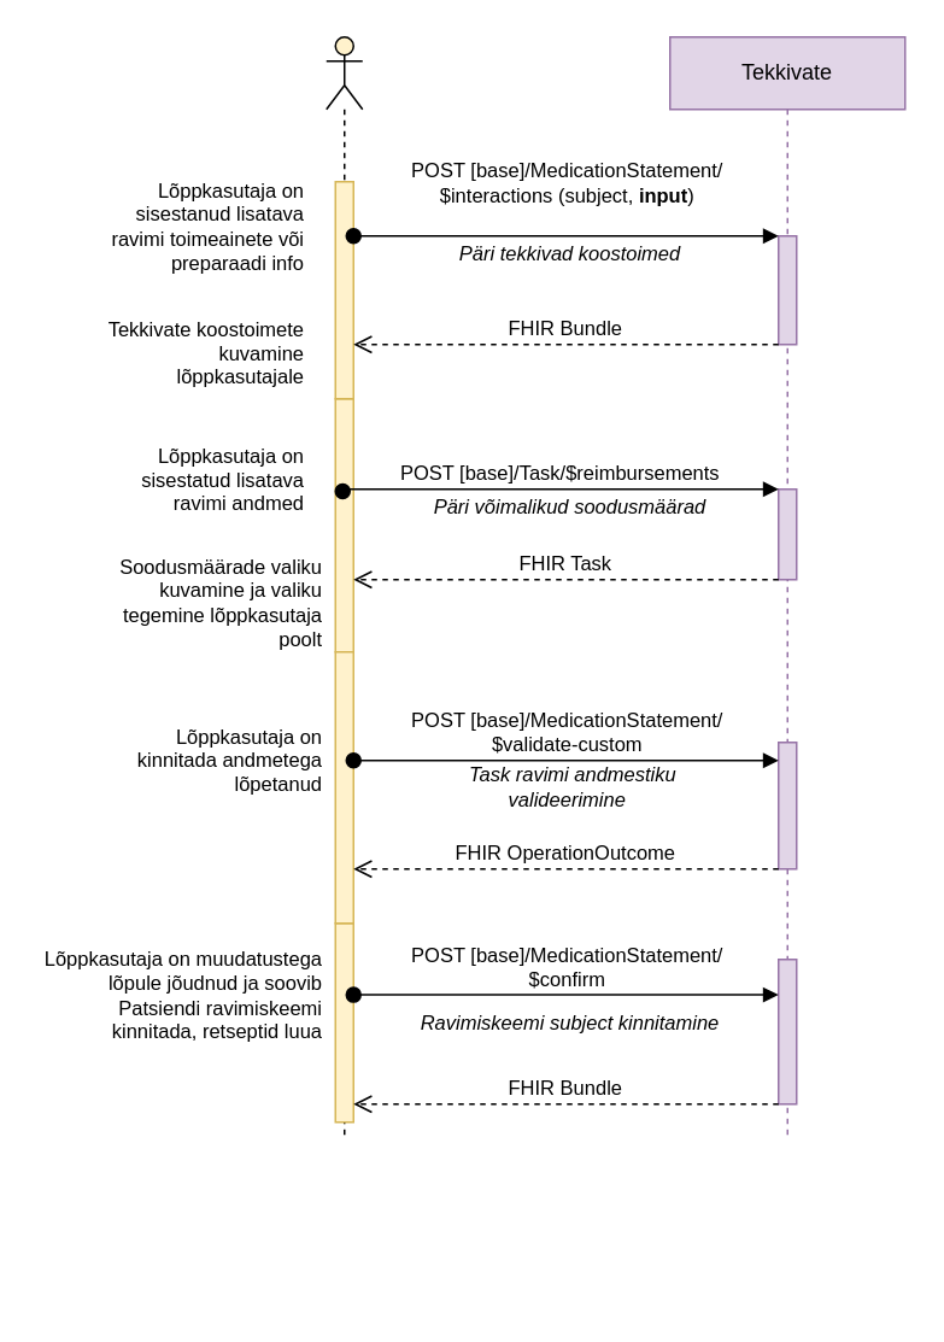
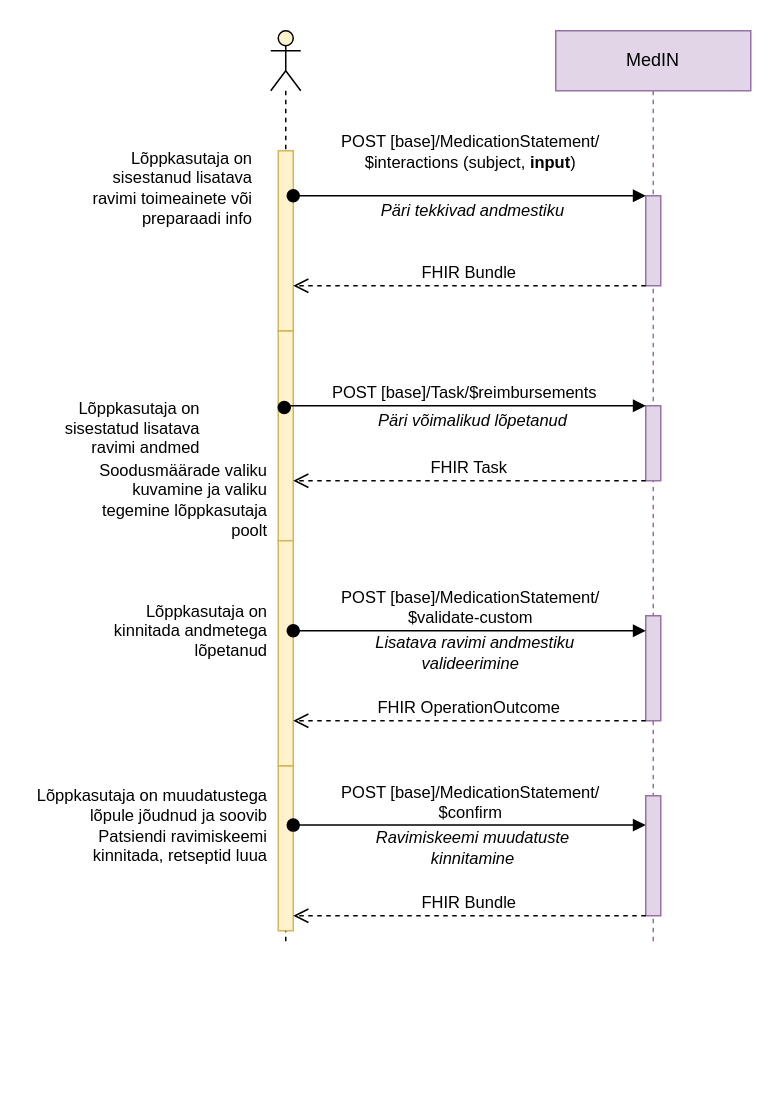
  <mxCell id="0" />
  <mxCell id="1" parent="0" />
  <mxCell id="2" value="" style="shape=umlLifeline;perimeter=lifelinePerimeter;whiteSpace=wrap;html=1;container=1;dropTarget=0;collapsible=0;recursiveResize=0;outlineConnect=0;portConstraint=eastwest;newEdgeStyle={&quot;edgeStyle&quot;:&quot;elbowEdgeStyle&quot;,&quot;elbow&quot;:&quot;vertical&quot;,&quot;curved&quot;:0,&quot;rounded&quot;:0};participant=umlActor;fillColor=#fff2cc;strokeColor=#000000;" vertex="1" parent="1"><mxGeometry x="180" y="20" width="20" height="610" as="geometry" /></mxCell>
  <mxCell id="3" value="" style="html=1;points=[];perimeter=orthogonalPerimeter;outlineConnect=0;targetShapes=umlLifeline;portConstraint=eastwest;newEdgeStyle={&quot;edgeStyle&quot;:&quot;elbowEdgeStyle&quot;,&quot;elbow&quot;:&quot;vertical&quot;,&quot;curved&quot;:0,&quot;rounded&quot;:0};fillColor=#fff2cc;strokeColor=#d6b656;" vertex="1" parent="2"><mxGeometry x="5" y="200" width="10" height="140" as="geometry" /></mxCell>
  <mxCell id="4" value="" style="html=1;points=[];perimeter=orthogonalPerimeter;outlineConnect=0;targetShapes=umlLifeline;portConstraint=eastwest;newEdgeStyle={&quot;edgeStyle&quot;:&quot;elbowEdgeStyle&quot;,&quot;elbow&quot;:&quot;vertical&quot;,&quot;curved&quot;:0,&quot;rounded&quot;:0};fillColor=#fff2cc;strokeColor=#d6b656;" vertex="1" parent="2"><mxGeometry x="5" y="490" width="10" height="110" as="geometry" /></mxCell>
- <mxCell id="5" value="Tekkivate" style="shape=umlLifeline;perimeter=lifelinePerimeter;whiteSpace=wrap;html=1;container=1;dropTarget=0;collapsible=0;recursiveResize=0;outlineConnect=0;portConstraint=eastwest;newEdgeStyle={&quot;edgeStyle&quot;:&quot;elbowEdgeStyle&quot;,&quot;elbow&quot;:&quot;vertical&quot;,&quot;curved&quot;:0,&quot;rounded&quot;:0};fillColor=#e1d5e7;strokeColor=#9673a6;" vertex="1" parent="1"><mxGeometry x="370" y="20" width="130" height="610" as="geometry" /></mxCell>
+ <mxCell id="5" value="MedIN" style="shape=umlLifeline;perimeter=lifelinePerimeter;whiteSpace=wrap;html=1;container=1;dropTarget=0;collapsible=0;recursiveResize=0;outlineConnect=0;portConstraint=eastwest;newEdgeStyle={&quot;edgeStyle&quot;:&quot;elbowEdgeStyle&quot;,&quot;elbow&quot;:&quot;vertical&quot;,&quot;curved&quot;:0,&quot;rounded&quot;:0};fillColor=#e1d5e7;strokeColor=#9673a6;" vertex="1" parent="1"><mxGeometry x="370" y="20" width="130" height="610" as="geometry" /></mxCell>
  <mxCell id="6" value="" style="html=1;points=[];perimeter=orthogonalPerimeter;outlineConnect=0;targetShapes=umlLifeline;portConstraint=eastwest;newEdgeStyle={&quot;edgeStyle&quot;:&quot;elbowEdgeStyle&quot;,&quot;elbow&quot;:&quot;vertical&quot;,&quot;curved&quot;:0,&quot;rounded&quot;:0};fillColor=#e1d5e7;strokeColor=#9673a6;" vertex="1" parent="5"><mxGeometry x="60" y="110" width="10" height="60" as="geometry" /></mxCell>
  <mxCell id="7" value="" style="html=1;points=[];perimeter=orthogonalPerimeter;outlineConnect=0;targetShapes=umlLifeline;portConstraint=eastwest;newEdgeStyle={&quot;edgeStyle&quot;:&quot;elbowEdgeStyle&quot;,&quot;elbow&quot;:&quot;vertical&quot;,&quot;curved&quot;:0,&quot;rounded&quot;:0};fillColor=#e1d5e7;strokeColor=#9673a6;" vertex="1" parent="5"><mxGeometry x="60" y="390" width="10" height="70" as="geometry" /></mxCell>
  <mxCell id="8" value="" style="html=1;points=[];perimeter=orthogonalPerimeter;outlineConnect=0;targetShapes=umlLifeline;portConstraint=eastwest;newEdgeStyle={&quot;edgeStyle&quot;:&quot;elbowEdgeStyle&quot;,&quot;elbow&quot;:&quot;vertical&quot;,&quot;curved&quot;:0,&quot;rounded&quot;:0};fillColor=#e1d5e7;strokeColor=#9673a6;" vertex="1" parent="5"><mxGeometry x="60" y="250" width="10" height="50" as="geometry" /></mxCell>
  <mxCell id="9" value="" style="html=1;points=[];perimeter=orthogonalPerimeter;outlineConnect=0;targetShapes=umlLifeline;portConstraint=eastwest;newEdgeStyle={&quot;edgeStyle&quot;:&quot;elbowEdgeStyle&quot;,&quot;elbow&quot;:&quot;vertical&quot;,&quot;curved&quot;:0,&quot;rounded&quot;:0};fillColor=#e1d5e7;strokeColor=#9673a6;" vertex="1" parent="5"><mxGeometry x="60" y="510" width="10" height="80" as="geometry" /></mxCell>
  <mxCell id="10" value="" style="html=1;points=[];perimeter=orthogonalPerimeter;outlineConnect=0;targetShapes=umlLifeline;portConstraint=eastwest;newEdgeStyle={&quot;edgeStyle&quot;:&quot;elbowEdgeStyle&quot;,&quot;elbow&quot;:&quot;vertical&quot;,&quot;curved&quot;:0,&quot;rounded&quot;:0};fillColor=#fff2cc;strokeColor=#d6b656;" vertex="1" parent="1"><mxGeometry x="185" y="100" width="10" height="120" as="geometry" /></mxCell>
  <mxCell id="11" value="Lõppkasutaja on sisestanud lisatava ravimi toimeainete või preparaadi info" style="text;html=1;strokeColor=none;fillColor=none;align=right;verticalAlign=middle;whiteSpace=wrap;rounded=0;fontSize=11;" vertex="1" parent="1"><mxGeometry x="50" y="90" width="120" height="70" as="geometry" /></mxCell>
  <mxCell id="12" value="&lt;div&gt;POST [base]/MedicationStatement/&lt;div&gt;$interactions (subject, &lt;b&gt;input&lt;/b&gt;)&lt;/div&gt;&lt;/div&gt;&lt;div&gt;&lt;br&gt;&lt;/div&gt;" style="html=1;verticalAlign=bottom;startArrow=oval;startFill=1;endArrow=block;startSize=8;edgeStyle=elbowEdgeStyle;elbow=vertical;curved=0;rounded=0;" edge="1" parent="1" source="10" target="6"><mxGeometry width="60" relative="1" as="geometry"><mxPoint x="195" y="314.58" as="sourcePoint" /><mxPoint x="255" y="314.58" as="targetPoint" /><Array as="points"><mxPoint x="370" y="130" /><mxPoint x="380" y="110" /><mxPoint x="210" y="315" /></Array></mxGeometry></mxCell>
  <mxCell id="13" value="FHIR Bundle" style="html=1;verticalAlign=bottom;endArrow=open;dashed=1;endSize=8;edgeStyle=elbowEdgeStyle;elbow=vertical;curved=0;rounded=0;" edge="1" parent="1" source="6" target="10"><mxGeometry relative="1" as="geometry"><mxPoint x="370" y="390" as="sourcePoint" /><mxPoint x="290" y="390" as="targetPoint" /><Array as="points"><mxPoint x="370" y="190" /><mxPoint x="400" y="170" /><mxPoint x="280" y="400" /></Array></mxGeometry></mxCell>
- <mxCell id="14" value="Tekkivate koostoimete kuvamine lõppkasutajale" style="text;html=1;strokeColor=none;fillColor=none;align=right;verticalAlign=middle;whiteSpace=wrap;rounded=0;fontSize=11;" vertex="1" parent="1"><mxGeometry x="50" y="180" width="120" height="30" as="geometry" /></mxCell>
  <mxCell id="15" value="" style="html=1;points=[];perimeter=orthogonalPerimeter;outlineConnect=0;targetShapes=umlLifeline;portConstraint=eastwest;newEdgeStyle={&quot;edgeStyle&quot;:&quot;elbowEdgeStyle&quot;,&quot;elbow&quot;:&quot;vertical&quot;,&quot;curved&quot;:0,&quot;rounded&quot;:0};fillColor=#fff2cc;strokeColor=#d6b656;" vertex="1" parent="1"><mxGeometry x="185" y="360" width="10" height="150" as="geometry" /></mxCell>
  <mxCell id="16" value="Lõppkasutaja on kinnitada andmetega lõpetanud" style="text;html=1;strokeColor=none;fillColor=none;align=right;verticalAlign=middle;whiteSpace=wrap;rounded=0;fontSize=11;" vertex="1" parent="1"><mxGeometry x="60" y="400" width="120" height="40" as="geometry" /></mxCell>
  <mxCell id="17" value="POST [base]/MedicationStatement/&lt;div&gt;$validate-custom&lt;br&gt;&lt;/div&gt;" style="html=1;verticalAlign=bottom;startArrow=oval;startFill=1;endArrow=block;startSize=8;edgeStyle=elbowEdgeStyle;elbow=vertical;curved=0;rounded=0;" edge="1" parent="1" source="15" target="7"><mxGeometry width="60" relative="1" as="geometry"><mxPoint x="230" y="514.58" as="sourcePoint" /><mxPoint x="290" y="514.58" as="targetPoint" /><Array as="points"><mxPoint x="340" y="420" /><mxPoint x="380" y="450" /><mxPoint x="245" y="515" /></Array></mxGeometry></mxCell>
  <mxCell id="18" value="FHIR OperationOutcome" style="html=1;verticalAlign=bottom;endArrow=open;dashed=1;endSize=8;edgeStyle=elbowEdgeStyle;elbow=vertical;curved=0;rounded=0;" edge="1" parent="1" source="7" target="15"><mxGeometry relative="1" as="geometry"><mxPoint x="405" y="590" as="sourcePoint" /><mxPoint x="325" y="590" as="targetPoint" /><Array as="points"><mxPoint x="380" y="480" /><mxPoint x="350" y="540" /><mxPoint x="315" y="600" /></Array></mxGeometry></mxCell>
- <mxCell id="19" value="Lõppkasutaja on sisestatud lisatava ravimi andmed" style="text;html=1;strokeColor=none;fillColor=none;align=right;verticalAlign=middle;whiteSpace=wrap;rounded=0;fontSize=11;" vertex="1" parent="1"><mxGeometry x="50" y="250" width="120" height="30" as="geometry" /></mxCell>
+ <mxCell id="19" value="Lõppkasutaja on sisestatud lisatava ravimi andmed" style="text;html=1;strokeColor=none;fillColor=none;align=right;verticalAlign=middle;whiteSpace=wrap;rounded=0;fontSize=11;" vertex="1" parent="1"><mxGeometry x="15" y="270" width="120" height="30" as="geometry" /></mxCell>
  <mxCell id="20" value="&lt;div&gt;POST [base]/Task/$reimbursements&lt;br&gt;&lt;/div&gt;" style="html=1;verticalAlign=bottom;startArrow=oval;startFill=1;endArrow=block;startSize=8;edgeStyle=elbowEdgeStyle;elbow=vertical;curved=0;rounded=0;exitX=0.4;exitY=0.365;exitDx=0;exitDy=0;exitPerimeter=0;" edge="1" parent="1" source="3" target="8"><mxGeometry width="60" relative="1" as="geometry"><mxPoint x="200" y="270" as="sourcePoint" /><mxPoint x="435" y="270" as="targetPoint" /><Array as="points"><mxPoint x="375" y="270" /><mxPoint x="385" y="250" /><mxPoint x="215" y="455" /></Array></mxGeometry></mxCell>
- <mxCell id="21" value="Päri tekkivad koostoimed" style="text;html=1;strokeColor=none;fillColor=none;align=center;verticalAlign=middle;whiteSpace=wrap;rounded=0;fontSize=11;fontStyle=2" vertex="1" parent="1"><mxGeometry x="230" y="130" width="170" height="20" as="geometry" /></mxCell>
- <mxCell id="22" value="Päri võimalikud soodusmäärad" style="text;html=1;strokeColor=none;fillColor=none;align=center;verticalAlign=middle;whiteSpace=wrap;rounded=0;fontSize=11;fontStyle=2" vertex="1" parent="1"><mxGeometry x="230" y="270" width="170" height="20" as="geometry" /></mxCell>
+ <mxCell id="21" value="Päri tekkivad andmestiku" style="text;html=1;strokeColor=none;fillColor=none;align=center;verticalAlign=middle;whiteSpace=wrap;rounded=0;fontSize=11;fontStyle=2" vertex="1" parent="1"><mxGeometry x="230" y="130" width="170" height="20" as="geometry" /></mxCell>
+ <mxCell id="22" value="Päri võimalikud lõpetanud" style="text;html=1;strokeColor=none;fillColor=none;align=center;verticalAlign=middle;whiteSpace=wrap;rounded=0;fontSize=11;fontStyle=2" vertex="1" parent="1"><mxGeometry x="230" y="270" width="170" height="20" as="geometry" /></mxCell>
  <mxCell id="23" value="FHIR Task" style="html=1;verticalAlign=bottom;endArrow=open;dashed=1;endSize=8;edgeStyle=elbowEdgeStyle;elbow=vertical;curved=0;rounded=0;" edge="1" parent="1" source="8" target="3"><mxGeometry relative="1" as="geometry"><mxPoint x="435" y="310" as="sourcePoint" /><mxPoint x="200" y="310" as="targetPoint" /><Array as="points"><mxPoint x="370" y="320" /><mxPoint x="405" y="290" /><mxPoint x="285" y="520" /></Array></mxGeometry></mxCell>
  <mxCell id="24" value="Soodusmäärade valiku kuvamine ja valiku tegemine lõppkasutaja poolt" style="text;html=1;strokeColor=none;fillColor=none;align=right;verticalAlign=middle;whiteSpace=wrap;rounded=0;fontSize=11;" vertex="1" parent="1"><mxGeometry x="60" y="310" width="120" height="45" as="geometry" /></mxCell>
- <mxCell id="25" value="&amp;nbsp;Task ravimi andmestiku valideerimine&amp;nbsp;" style="text;html=1;strokeColor=none;fillColor=none;align=center;verticalAlign=middle;whiteSpace=wrap;rounded=0;fontSize=11;fontStyle=2" vertex="1" parent="1"><mxGeometry x="230" y="420" width="170" height="30" as="geometry" /></mxCell>
+ <mxCell id="25" value="&amp;nbsp;Lisatava ravimi andmestiku valideerimine&amp;nbsp;" style="text;html=1;strokeColor=none;fillColor=none;align=center;verticalAlign=middle;whiteSpace=wrap;rounded=0;fontSize=11;fontStyle=2" vertex="1" parent="1"><mxGeometry x="230" y="420" width="170" height="30" as="geometry" /></mxCell>
  <mxCell id="26" value="Lõppkasutaja on muudatustega lõpule jõudnud ja soovib Patsiendi ravimiskeemi kinnitada, retseptid luua" style="text;html=1;strokeColor=none;fillColor=none;align=right;verticalAlign=middle;whiteSpace=wrap;rounded=0;fontSize=11;" vertex="1" parent="1"><mxGeometry x="20" y="530" width="160" height="40" as="geometry" /></mxCell>
  <mxCell id="27" value="POST [base]/MedicationStatement/&lt;div&gt;$confirm&lt;/div&gt;" style="html=1;verticalAlign=bottom;startArrow=oval;startFill=1;endArrow=block;startSize=8;edgeStyle=elbowEdgeStyle;elbow=vertical;curved=0;rounded=0;" edge="1" parent="1" source="4" target="9"><mxGeometry width="60" relative="1" as="geometry"><mxPoint x="197.5" y="549.58" as="sourcePoint" /><mxPoint x="432.5" y="549.58" as="targetPoint" /><Array as="points"><mxPoint x="342.5" y="549.58" /><mxPoint x="382.5" y="579.58" /><mxPoint x="247.5" y="644.58" /></Array></mxGeometry></mxCell>
- <mxCell id="28" value="Ravimiskeemi subject kinnitamine" style="text;html=1;strokeColor=none;fillColor=none;align=center;verticalAlign=middle;whiteSpace=wrap;rounded=0;fontSize=11;fontStyle=2" vertex="1" parent="1"><mxGeometry x="230" y="550" width="170" height="30" as="geometry" /></mxCell>
+ <mxCell id="28" value="Ravimiskeemi muudatuste kinnitamine" style="text;html=1;strokeColor=none;fillColor=none;align=center;verticalAlign=middle;whiteSpace=wrap;rounded=0;fontSize=11;fontStyle=2" vertex="1" parent="1"><mxGeometry x="230" y="550" width="170" height="30" as="geometry" /></mxCell>
  <mxCell id="29" value="FHIR Bundle" style="html=1;verticalAlign=bottom;endArrow=open;dashed=1;endSize=8;edgeStyle=elbowEdgeStyle;elbow=vertical;curved=0;rounded=0;" edge="1" parent="1" source="9" target="4"><mxGeometry relative="1" as="geometry"><mxPoint x="420" y="600" as="sourcePoint" /><mxPoint x="185" y="600" as="targetPoint" /><Array as="points"><mxPoint x="380" y="610" /><mxPoint x="370" y="600" /><mxPoint x="340" y="660" /><mxPoint x="305" y="720" /></Array></mxGeometry></mxCell>
